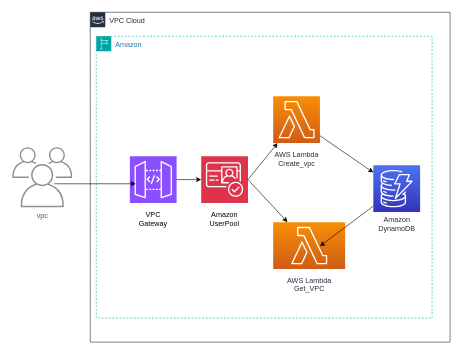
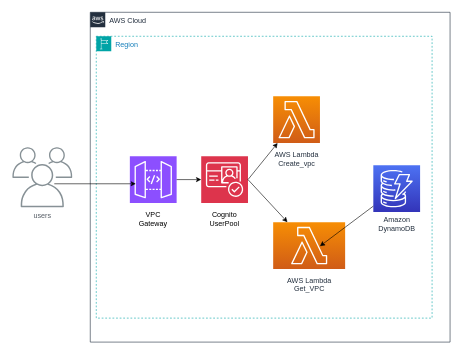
  <mxCell id="0" />
  <mxCell id="1" parent="0" />
- <mxCell id="2" value="VPC Cloud" style="points=[[0,0],[0.25,0],[0.5,0],[0.75,0],[1,0],[1,0.25],[1,0.5],[1,0.75],[1,1],[0.75,1],[0.5,1],[0.25,1],[0,1],[0,0.75],[0,0.5],[0,0.25]];outlineConnect=0;gradientColor=none;html=1;whiteSpace=wrap;fontSize=12;fontStyle=0;shape=mxgraph.aws4.group;grIcon=mxgraph.aws4.group_aws_cloud_alt;strokeColor=#232F3E;fillColor=none;verticalAlign=top;align=left;spacingLeft=30;fontColor=#232F3E;dashed=0;labelBackgroundColor=#ffffff;container=1;pointerEvents=0;collapsible=0;recursiveResize=0;" parent="1" vertex="1"><mxGeometry x="150" y="20" width="600" height="550" as="geometry" /></mxCell>
- <mxCell id="3" value="Amazon" style="points=[[0,0],[0.25,0],[0.5,0],[0.75,0],[1,0],[1,0.25],[1,0.5],[1,0.75],[1,1],[0.75,1],[0.5,1],[0.25,1],[0,1],[0,0.75],[0,0.5],[0,0.25]];outlineConnect=0;gradientColor=none;html=1;whiteSpace=wrap;fontSize=12;fontStyle=0;container=1;pointerEvents=0;collapsible=0;recursiveResize=0;shape=mxgraph.aws4.group;grIcon=mxgraph.aws4.group_region;strokeColor=#00A4A6;fillColor=none;verticalAlign=top;align=left;spacingLeft=30;fontColor=#147EBA;dashed=1;" vertex="1" parent="2"><mxGeometry x="10" y="40" width="560" height="470" as="geometry" /></mxCell>
+ <mxCell id="2" value="AWS Cloud" style="points=[[0,0],[0.25,0],[0.5,0],[0.75,0],[1,0],[1,0.25],[1,0.5],[1,0.75],[1,1],[0.75,1],[0.5,1],[0.25,1],[0,1],[0,0.75],[0,0.5],[0,0.25]];outlineConnect=0;gradientColor=none;html=1;whiteSpace=wrap;fontSize=12;fontStyle=0;shape=mxgraph.aws4.group;grIcon=mxgraph.aws4.group_aws_cloud_alt;strokeColor=#232F3E;fillColor=none;verticalAlign=top;align=left;spacingLeft=30;fontColor=#232F3E;dashed=0;labelBackgroundColor=#ffffff;container=1;pointerEvents=0;collapsible=0;recursiveResize=0;" parent="1" vertex="1"><mxGeometry x="150" y="20" width="600" height="550" as="geometry" /></mxCell>
+ <mxCell id="3" value="Region" style="points=[[0,0],[0.25,0],[0.5,0],[0.75,0],[1,0],[1,0.25],[1,0.5],[1,0.75],[1,1],[0.75,1],[0.5,1],[0.25,1],[0,1],[0,0.75],[0,0.5],[0,0.25]];outlineConnect=0;gradientColor=none;html=1;whiteSpace=wrap;fontSize=12;fontStyle=0;container=1;pointerEvents=0;collapsible=0;recursiveResize=0;shape=mxgraph.aws4.group;grIcon=mxgraph.aws4.group_region;strokeColor=#00A4A6;fillColor=none;verticalAlign=top;align=left;spacingLeft=30;fontColor=#147EBA;dashed=1;" vertex="1" parent="2"><mxGeometry x="10" y="40" width="560" height="470" as="geometry" /></mxCell>
  <mxCell id="4" value="" style="sketch=0;points=[[0,0,0],[0.25,0,0],[0.5,0,0],[0.75,0,0],[1,0,0],[0,1,0],[0.25,1,0],[0.5,1,0],[0.75,1,0],[1,1,0],[0,0.25,0],[0,0.5,0],[0,0.75,0],[1,0.25,0],[1,0.5,0],[1,0.75,0]];outlineConnect=0;fontColor=#232F3E;fillColor=#8C4FFF;strokeColor=#ffffff;dashed=0;verticalLabelPosition=bottom;verticalAlign=top;align=center;html=1;fontSize=12;fontStyle=0;aspect=fixed;shape=mxgraph.aws4.resourceIcon;resIcon=mxgraph.aws4.api_gateway;" vertex="1" parent="3"><mxGeometry x="56" y="200" width="78" height="78" as="geometry" /></mxCell>
  <mxCell id="5" value="" style="sketch=0;points=[[0,0,0],[0.25,0,0],[0.5,0,0],[0.75,0,0],[1,0,0],[0,1,0],[0.25,1,0],[0.5,1,0],[0.75,1,0],[1,1,0],[0,0.25,0],[0,0.5,0],[0,0.75,0],[1,0.25,0],[1,0.5,0],[1,0.75,0]];outlineConnect=0;fontColor=#232F3E;fillColor=#DD344C;strokeColor=#ffffff;dashed=0;verticalLabelPosition=bottom;verticalAlign=top;align=center;html=1;fontSize=12;fontStyle=0;aspect=fixed;shape=mxgraph.aws4.resourceIcon;resIcon=mxgraph.aws4.cognito;" vertex="1" parent="3"><mxGeometry x="175" y="200" width="78" height="78" as="geometry" /></mxCell>
  <mxCell id="6" value="AWS Lambda&lt;br&gt;Create_vpc" style="outlineConnect=0;fontColor=#232F3E;gradientColor=#F78E04;gradientDirection=north;fillColor=#D05C17;strokeColor=#ffffff;dashed=0;verticalLabelPosition=bottom;verticalAlign=top;align=center;html=1;fontSize=12;fontStyle=0;aspect=fixed;shape=mxgraph.aws4.resourceIcon;resIcon=mxgraph.aws4.lambda;labelBackgroundColor=#ffffff;spacingTop=6;" parent="3" vertex="1"><mxGeometry x="295" y="100" width="78" height="78" as="geometry" /></mxCell>
  <mxCell id="7" value="Amazon&lt;br&gt;DynamoDB" style="outlineConnect=0;fontColor=#232F3E;gradientColor=#4D72F3;gradientDirection=north;fillColor=#3334B9;strokeColor=#ffffff;dashed=0;verticalLabelPosition=bottom;verticalAlign=top;align=center;html=1;fontSize=12;fontStyle=0;aspect=fixed;shape=mxgraph.aws4.resourceIcon;resIcon=mxgraph.aws4.dynamodb;labelBackgroundColor=#ffffff;" parent="3" vertex="1"><mxGeometry x="462" y="215" width="78" height="78" as="geometry" /></mxCell>
  <mxCell id="8" value="VPC Gateway" style="text;html=1;align=center;verticalAlign=middle;whiteSpace=wrap;rounded=0;" vertex="1" parent="3"><mxGeometry x="65" y="290" width="60" height="30" as="geometry" /></mxCell>
- <mxCell id="9" value="Amazon UserPool" style="text;html=1;align=center;verticalAlign=middle;whiteSpace=wrap;rounded=0;" vertex="1" parent="3"><mxGeometry x="184" y="290" width="60" height="30" as="geometry" /></mxCell>
+ <mxCell id="9" value="Cognito UserPool" style="text;html=1;align=center;verticalAlign=middle;whiteSpace=wrap;rounded=0;" vertex="1" parent="3"><mxGeometry x="184" y="290" width="60" height="30" as="geometry" /></mxCell>
  <mxCell id="10" value="" style="endArrow=classic;html=1;rounded=0;exitX=1;exitY=0.5;exitDx=0;exitDy=0;exitPerimeter=0;entryX=0;entryY=0.5;entryDx=0;entryDy=0;entryPerimeter=0;" edge="1" parent="3" source="4" target="5"><mxGeometry width="50" height="50" relative="1" as="geometry"><mxPoint x="350" y="240" as="sourcePoint" /><mxPoint x="400" y="190" as="targetPoint" /></mxGeometry></mxCell>
  <mxCell id="11" value="" style="endArrow=classic;html=1;rounded=0;exitX=1;exitY=0.5;exitDx=0;exitDy=0;exitPerimeter=0;" edge="1" parent="3" source="5" target="6"><mxGeometry width="50" height="50" relative="1" as="geometry"><mxPoint x="185" y="249" as="sourcePoint" /><mxPoint x="144" y="249" as="targetPoint" /></mxGeometry></mxCell>
  <mxCell id="12" value="AWS Lambda&lt;br&gt;Get_VPC" style="outlineConnect=0;fontColor=#232F3E;gradientColor=#F78E04;gradientDirection=north;fillColor=#D05C17;strokeColor=#ffffff;dashed=0;verticalLabelPosition=bottom;verticalAlign=top;align=center;html=1;fontSize=12;fontStyle=0;aspect=fixed;shape=mxgraph.aws4.resourceIcon;resIcon=mxgraph.aws4.lambda;labelBackgroundColor=#ffffff;spacingTop=6;" vertex="1" parent="3"><mxGeometry x="295" y="310" width="120" height="78" as="geometry" /></mxCell>
  <mxCell id="13" value="" style="endArrow=classic;html=1;rounded=0;exitX=1;exitY=0.5;exitDx=0;exitDy=0;exitPerimeter=0;" edge="1" parent="3" source="5" target="12"><mxGeometry width="50" height="50" relative="1" as="geometry"><mxPoint x="360" y="240" as="sourcePoint" /><mxPoint x="410" y="190" as="targetPoint" /></mxGeometry></mxCell>
- <mxCell id="14" value="" style="endArrow=classic;html=1;rounded=0;" edge="1" parent="3" source="6" target="7"><mxGeometry width="50" height="50" relative="1" as="geometry"><mxPoint x="360" y="240" as="sourcePoint" /><mxPoint x="410" y="190" as="targetPoint" /></mxGeometry></mxCell>
  <mxCell id="15" value="" style="endArrow=classic;html=1;rounded=0;" edge="1" parent="3" source="7"><mxGeometry width="50" height="50" relative="1" as="geometry"><mxPoint x="423" y="300" as="sourcePoint" /><mxPoint x="373" y="350" as="targetPoint" /></mxGeometry></mxCell>
- <mxCell id="16" value="vpc" style="sketch=0;outlineConnect=0;gradientColor=none;fontColor=#545B64;strokeColor=none;fillColor=#879196;dashed=0;verticalLabelPosition=bottom;verticalAlign=top;align=center;html=1;fontSize=12;fontStyle=0;aspect=fixed;shape=mxgraph.aws4.illustration_users;pointerEvents=1" vertex="1" parent="1"><mxGeometry x="20" y="245" width="100" height="100" as="geometry" /></mxCell>
+ <mxCell id="16" value="users" style="sketch=0;outlineConnect=0;gradientColor=none;fontColor=#545B64;strokeColor=none;fillColor=#879196;dashed=0;verticalLabelPosition=bottom;verticalAlign=top;align=center;html=1;fontSize=12;fontStyle=0;aspect=fixed;shape=mxgraph.aws4.illustration_users;pointerEvents=1" vertex="1" parent="1"><mxGeometry x="20" y="245" width="100" height="100" as="geometry" /></mxCell>
  <mxCell id="17" value="" style="endArrow=classic;html=1;rounded=0;" edge="1" parent="1"><mxGeometry width="50" height="50" relative="1" as="geometry"><mxPoint x="90" y="306" as="sourcePoint" /><mxPoint x="226" y="305.945" as="targetPoint" /></mxGeometry></mxCell>
